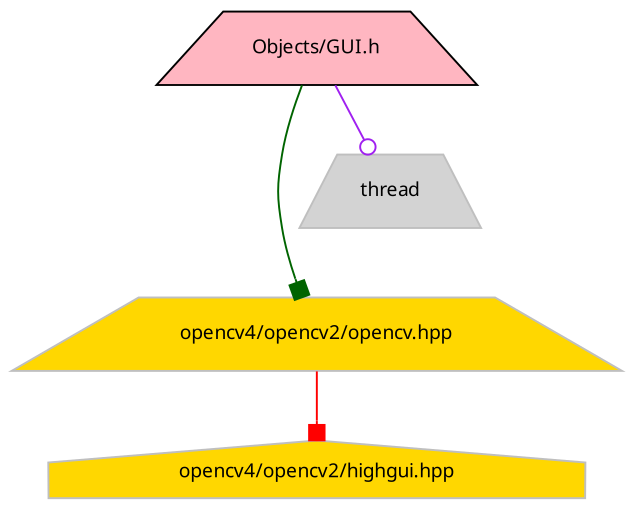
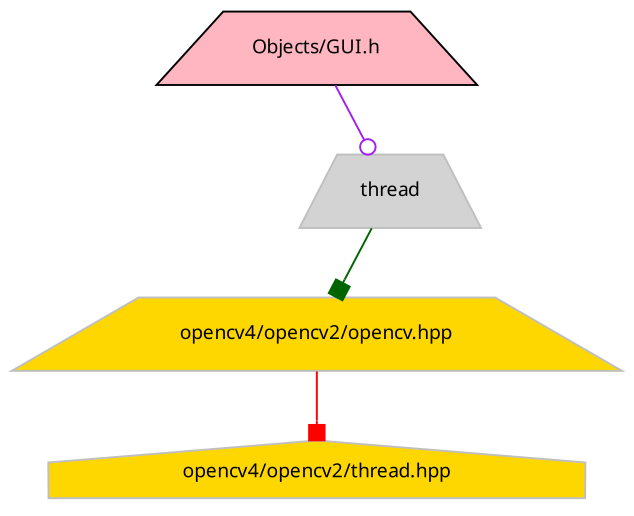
  digraph {
    fontname="Noto Sans"
    node [color=grey75 fillcolor=gold fontname="Noto Sans" fontsize=10 shape=trapezium style=filled]
    edge [arrowhead=box fontname="Noto Sans" fontsize=10 labelfontname=Helvetica labelfontsize=10 style=solid]
    n1 [color=black fillcolor=lightpink fontcolor=black height=0.2 label="Objects/GUI.h" width=0.4]
    n2 [height=0.2 label="opencv4/opencv2/opencv.hpp" width=0.4]
    n3 [fillcolor=lightgrey height=0.2 label=thread width=0.4]
-   n4 [height=0.2 label="opencv4/opencv2/highgui.hpp" shape=house width=0.4]
-   n1 -> n2 [color=darkgreen]
+   n4 [height=0.2 label="opencv4/opencv2/thread.hpp" shape=house width=0.4]
+   n3 -> n2 [color=darkgreen]
    n1 -> n3 [arrowhead=odot color=purple]
    n2 -> n4 [color=red]
  }
